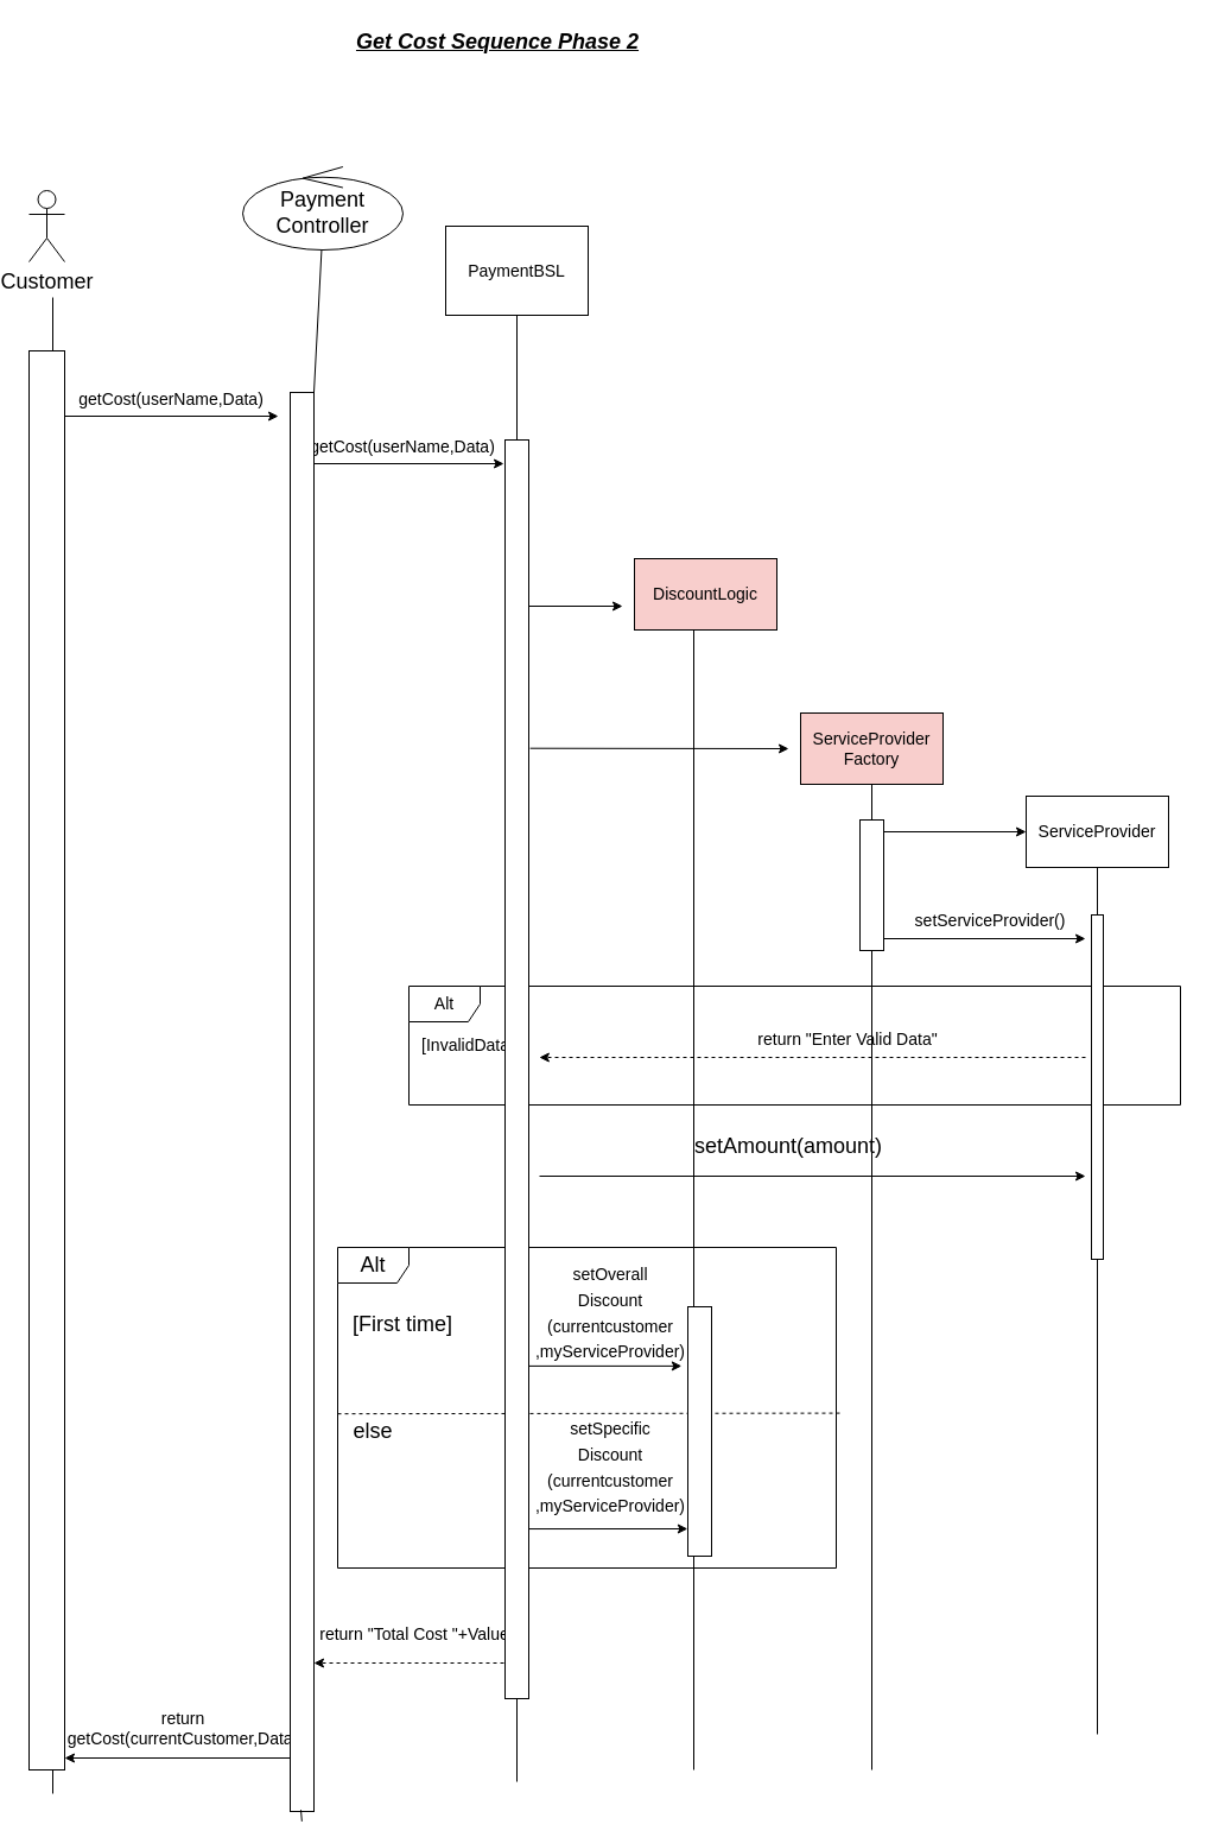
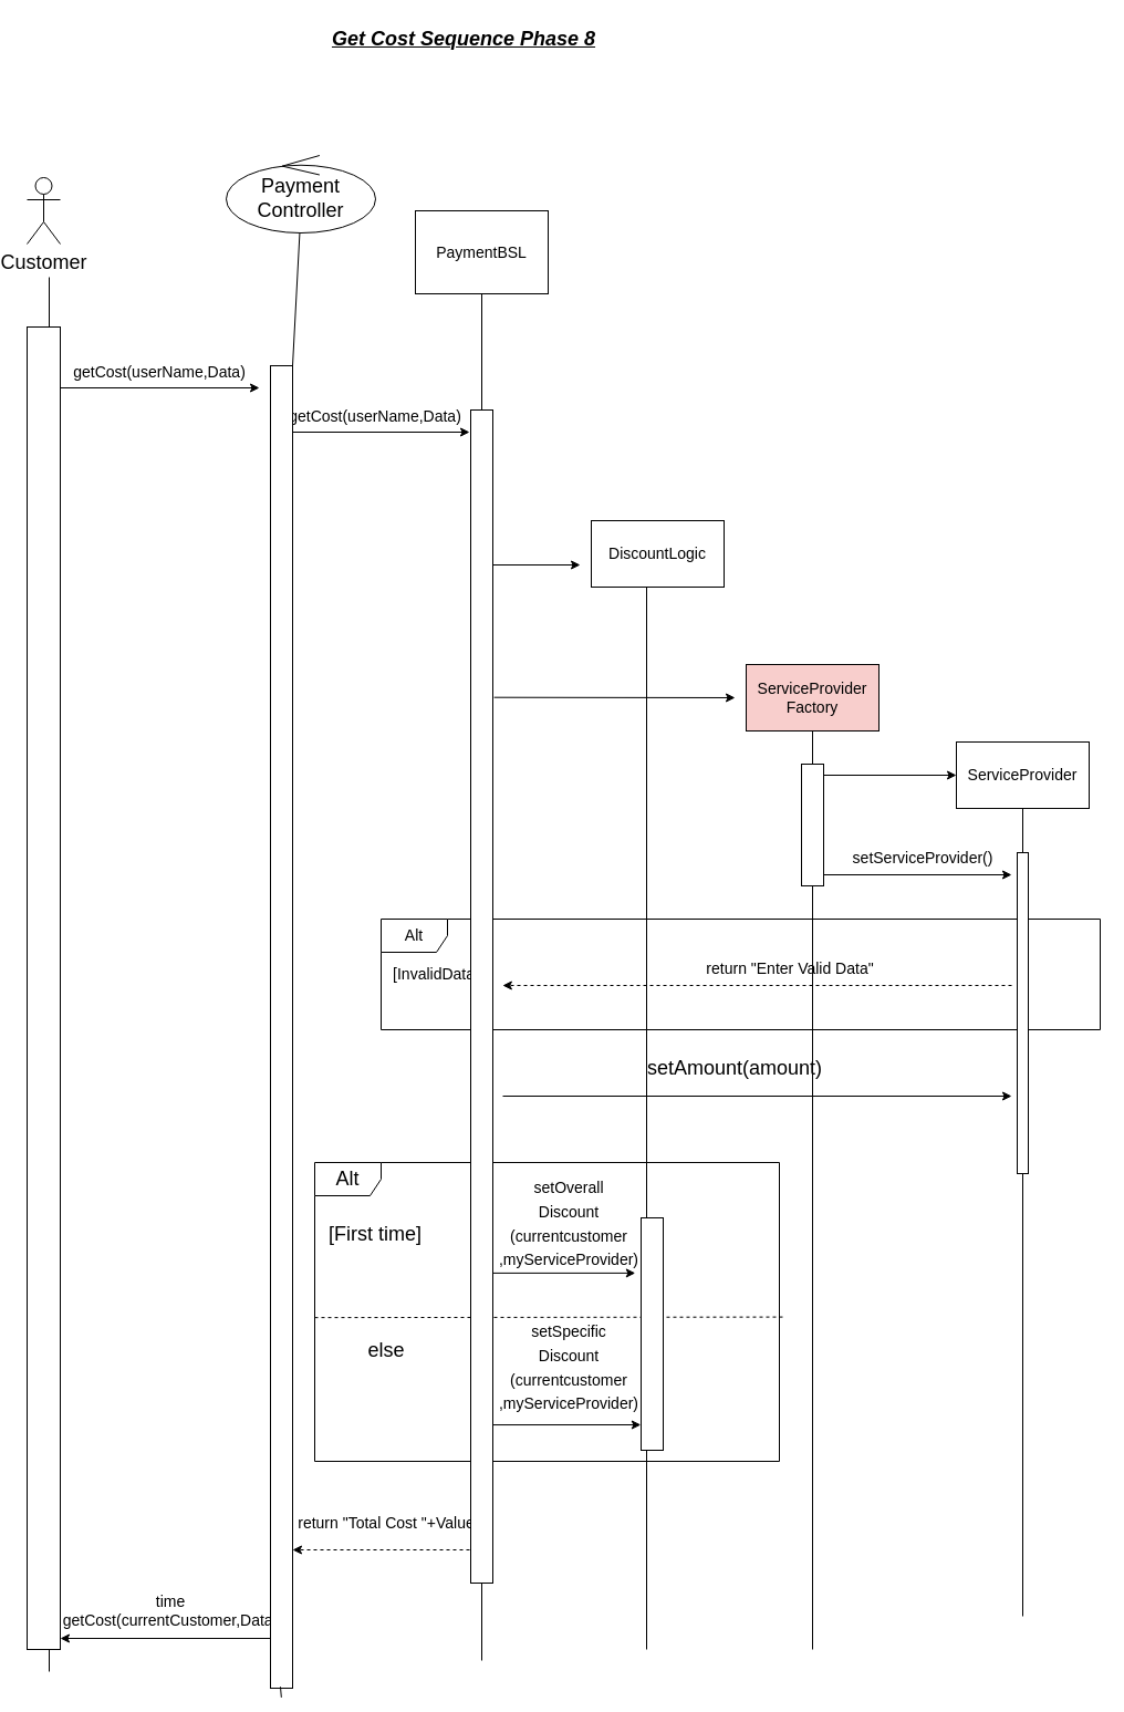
  <mxCell id="0" />
  <mxCell id="1" parent="0" />
- <mxCell id="2" value="&lt;b&gt;&lt;i&gt;&lt;u&gt;&lt;font style=&quot;font-size: 18px;&quot;&gt;Get Cost Sequence Phase 2&lt;/font&gt;&lt;/u&gt;&lt;/i&gt;&lt;/b&gt;" style="text;html=1;strokeColor=none;fillColor=none;align=center;verticalAlign=middle;whiteSpace=wrap;rounded=0;fontSize=14;" vertex="1" parent="1"><mxGeometry x="280" y="20" width="270" height="30" as="geometry" /></mxCell>
+ <mxCell id="2" value="&lt;b&gt;&lt;i&gt;&lt;u&gt;&lt;font style=&quot;font-size: 18px;&quot;&gt;Get Cost Sequence Phase 8&lt;/font&gt;&lt;/u&gt;&lt;/i&gt;&lt;/b&gt;" style="text;html=1;strokeColor=none;fillColor=none;align=center;verticalAlign=middle;whiteSpace=wrap;rounded=0;fontSize=14;" vertex="1" parent="1"><mxGeometry x="280" y="20" width="270" height="30" as="geometry" /></mxCell>
  <mxCell id="3" value="Customer" style="shape=umlActor;verticalLabelPosition=bottom;verticalAlign=top;html=1;outlineConnect=0;fontSize=18;" vertex="1" parent="1"><mxGeometry x="20" y="160" width="30" height="60" as="geometry" /></mxCell>
  <mxCell id="4" value="" style="endArrow=none;html=1;rounded=0;fontSize=18;startArrow=none;" edge="1" parent="1" source="42"><mxGeometry width="50" height="50" relative="1" as="geometry"><mxPoint x="40" y="1510" as="sourcePoint" /><mxPoint x="40" y="250" as="targetPoint" /></mxGeometry></mxCell>
  <mxCell id="5" value="Payment&lt;br&gt;Controller" style="ellipse;shape=umlControl;whiteSpace=wrap;html=1;fontSize=18;" vertex="1" parent="1"><mxGeometry x="200" y="140" width="135" height="70" as="geometry" /></mxCell>
  <mxCell id="6" value="" style="endArrow=none;html=1;rounded=0;fontSize=18;entryX=0.492;entryY=1.007;entryDx=0;entryDy=0;entryPerimeter=0;startArrow=none;" edge="1" parent="1" source="44" target="5"><mxGeometry width="50" height="50" relative="1" as="geometry"><mxPoint x="249" y="1523.692" as="sourcePoint" /><mxPoint x="50" y="270" as="targetPoint" /></mxGeometry></mxCell>
  <mxCell id="7" value="" style="endArrow=classic;html=1;rounded=0;fontSize=18;" edge="1" parent="1"><mxGeometry width="50" height="50" relative="1" as="geometry"><mxPoint x="50" y="350" as="sourcePoint" /><mxPoint x="230" y="350" as="targetPoint" /></mxGeometry></mxCell>
  <mxCell id="8" value="&lt;font style=&quot;font-size: 14px;&quot;&gt;getCost(userName,Data)&lt;/font&gt;" style="text;html=1;strokeColor=none;fillColor=none;align=center;verticalAlign=middle;whiteSpace=wrap;rounded=0;fontSize=18;" vertex="1" parent="1"><mxGeometry x="110" y="320" width="60" height="30" as="geometry" /></mxCell>
  <mxCell id="9" value="PaymentBSL" style="rounded=0;whiteSpace=wrap;html=1;fontSize=14;" vertex="1" parent="1"><mxGeometry x="371" y="190" width="120" height="75" as="geometry" /></mxCell>
  <mxCell id="10" value="" style="endArrow=none;html=1;rounded=0;fontSize=18;entryX=0.5;entryY=1;entryDx=0;entryDy=0;startArrow=none;" edge="1" parent="1" source="46" target="9"><mxGeometry width="50" height="50" relative="1" as="geometry"><mxPoint x="431" y="1500" as="sourcePoint" /><mxPoint x="230.2" y="260.77" as="targetPoint" /></mxGeometry></mxCell>
  <mxCell id="11" value="&lt;font style=&quot;font-size: 14px;&quot;&gt;getCost(userName,Data)&lt;/font&gt;" style="text;html=1;strokeColor=none;fillColor=none;align=center;verticalAlign=middle;whiteSpace=wrap;rounded=0;fontSize=18;" vertex="1" parent="1"><mxGeometry x="305" y="360" width="60" height="30" as="geometry" /></mxCell>
  <mxCell id="12" value="" style="endArrow=classic;html=1;rounded=0;fontSize=18;" edge="1" parent="1"><mxGeometry width="50" height="50" relative="1" as="geometry"><mxPoint x="260" y="390" as="sourcePoint" /><mxPoint x="420" y="390" as="targetPoint" /></mxGeometry></mxCell>
  <mxCell id="13" value="" style="endArrow=classic;html=1;rounded=0;fontSize=14;exitX=1.056;exitY=0.245;exitDx=0;exitDy=0;exitPerimeter=0;" edge="1" parent="1" source="46"><mxGeometry width="50" height="50" relative="1" as="geometry"><mxPoint x="450" y="630" as="sourcePoint" /><mxPoint x="660" y="630" as="targetPoint" /></mxGeometry></mxCell>
  <mxCell id="14" value="ServiceProvider&lt;br&gt;Factory" style="rounded=0;whiteSpace=wrap;html=1;fontSize=14;fillColor=#f8cecc;" vertex="1" parent="1"><mxGeometry x="670" y="600" width="120" height="60" as="geometry" /></mxCell>
  <mxCell id="15" value="" style="endArrow=none;html=1;rounded=0;fontSize=14;entryX=0.5;entryY=1;entryDx=0;entryDy=0;startArrow=none;" edge="1" parent="1" source="50" target="14"><mxGeometry width="50" height="50" relative="1" as="geometry"><mxPoint x="730" y="1490" as="sourcePoint" /><mxPoint x="430" y="590" as="targetPoint" /></mxGeometry></mxCell>
- <mxCell id="16" value="DiscountLogic" style="rounded=0;whiteSpace=wrap;html=1;fontSize=14;fillColor=#f8cecc;" vertex="1" parent="1"><mxGeometry x="530" y="470" width="120" height="60" as="geometry" /></mxCell>
+ <mxCell id="16" value="DiscountLogic" style="rounded=0;whiteSpace=wrap;html=1;fontSize=14;" vertex="1" parent="1"><mxGeometry x="530" y="470" width="120" height="60" as="geometry" /></mxCell>
  <mxCell id="17" value="" style="endArrow=none;html=1;rounded=0;fontSize=14;entryX=0.5;entryY=1;entryDx=0;entryDy=0;" edge="1" parent="1"><mxGeometry width="50" height="50" relative="1" as="geometry"><mxPoint x="580" y="1490" as="sourcePoint" /><mxPoint x="580" y="530" as="targetPoint" /></mxGeometry></mxCell>
  <mxCell id="18" value="" style="endArrow=classic;html=1;rounded=0;fontSize=14;" edge="1" parent="1"><mxGeometry width="50" height="50" relative="1" as="geometry"><mxPoint x="440" y="510" as="sourcePoint" /><mxPoint x="520" y="510" as="targetPoint" /></mxGeometry></mxCell>
  <mxCell id="19" value="" style="endArrow=classic;html=1;rounded=0;fontSize=14;" edge="1" parent="1"><mxGeometry width="50" height="50" relative="1" as="geometry"><mxPoint x="740" y="700" as="sourcePoint" /><mxPoint x="860" y="700" as="targetPoint" /></mxGeometry></mxCell>
  <mxCell id="20" value="ServiceProvider" style="rounded=0;whiteSpace=wrap;html=1;fontSize=14;" vertex="1" parent="1"><mxGeometry x="860" y="670" width="120" height="60" as="geometry" /></mxCell>
  <mxCell id="21" value="" style="endArrow=none;html=1;rounded=0;fontSize=14;entryX=0.5;entryY=1;entryDx=0;entryDy=0;startArrow=none;" edge="1" parent="1" source="48" target="20"><mxGeometry width="50" height="50" relative="1" as="geometry"><mxPoint x="920" y="1460" as="sourcePoint" /><mxPoint x="830" y="680" as="targetPoint" /></mxGeometry></mxCell>
  <mxCell id="22" value="" style="endArrow=classic;html=1;rounded=0;fontSize=14;" edge="1" parent="1"><mxGeometry width="50" height="50" relative="1" as="geometry"><mxPoint x="740" y="790" as="sourcePoint" /><mxPoint x="910" y="790" as="targetPoint" /></mxGeometry></mxCell>
  <mxCell id="23" value="setServiceProvider()" style="text;html=1;strokeColor=none;fillColor=none;align=center;verticalAlign=middle;whiteSpace=wrap;rounded=0;fontSize=14;" vertex="1" parent="1"><mxGeometry x="800" y="760" width="60" height="30" as="geometry" /></mxCell>
  <mxCell id="24" value="Alt" style="shape=umlFrame;whiteSpace=wrap;html=1;fontSize=14;" vertex="1" parent="1"><mxGeometry x="340" y="830" width="650" height="100" as="geometry" /></mxCell>
  <mxCell id="25" value="[InvalidData]" style="text;html=1;strokeColor=none;fillColor=none;align=center;verticalAlign=middle;whiteSpace=wrap;rounded=0;fontSize=14;" vertex="1" parent="1"><mxGeometry x="360" y="865" width="60" height="30" as="geometry" /></mxCell>
  <mxCell id="26" value="" style="endArrow=classic;html=1;rounded=0;fontSize=14;dashed=1;entryX=0.169;entryY=0.6;entryDx=0;entryDy=0;entryPerimeter=0;" edge="1" parent="1" target="24"><mxGeometry width="50" height="50" relative="1" as="geometry"><mxPoint x="910" y="890" as="sourcePoint" /><mxPoint x="470" y="890" as="targetPoint" /></mxGeometry></mxCell>
  <mxCell id="27" value="return &quot;Enter Valid Data&quot;" style="text;html=1;strokeColor=none;fillColor=none;align=center;verticalAlign=middle;whiteSpace=wrap;rounded=0;fontSize=14;" vertex="1" parent="1"><mxGeometry x="620" y="860" width="180" height="30" as="geometry" /></mxCell>
  <mxCell id="28" value="" style="endArrow=classic;html=1;rounded=0;fontSize=14;" edge="1" parent="1"><mxGeometry width="50" height="50" relative="1" as="geometry"><mxPoint x="450" y="990" as="sourcePoint" /><mxPoint x="910" y="990" as="targetPoint" /></mxGeometry></mxCell>
  <mxCell id="29" value="&lt;font style=&quot;font-size: 18px;&quot;&gt;setAmount(amount)&lt;/font&gt;" style="text;html=1;strokeColor=none;fillColor=none;align=center;verticalAlign=middle;whiteSpace=wrap;rounded=0;fontSize=14;" vertex="1" parent="1"><mxGeometry x="630" y="950" width="60" height="30" as="geometry" /></mxCell>
  <mxCell id="30" value="Alt" style="shape=umlFrame;whiteSpace=wrap;html=1;fontSize=18;" vertex="1" parent="1"><mxGeometry x="280" y="1050" width="420" height="270" as="geometry" /></mxCell>
  <mxCell id="31" value="[First time]" style="text;html=1;strokeColor=none;fillColor=none;align=center;verticalAlign=middle;whiteSpace=wrap;rounded=0;fontSize=18;" vertex="1" parent="1"><mxGeometry x="280" y="1100" width="110" height="30" as="geometry" /></mxCell>
  <mxCell id="32" value="" style="endArrow=classic;html=1;rounded=0;fontSize=18;entryX=0.69;entryY=0.37;entryDx=0;entryDy=0;entryPerimeter=0;exitX=0.381;exitY=0.37;exitDx=0;exitDy=0;exitPerimeter=0;" edge="1" parent="1" source="30" target="30"><mxGeometry width="50" height="50" relative="1" as="geometry"><mxPoint x="390" y="1040" as="sourcePoint" /><mxPoint x="440" y="990" as="targetPoint" /></mxGeometry></mxCell>
  <mxCell id="33" value="&lt;font style=&quot;font-size: 14px;&quot;&gt;setOverall&lt;br&gt;Discount&lt;br&gt;(currentcustomer&lt;br&gt;,myServiceProvider)&lt;/font&gt;" style="text;html=1;strokeColor=none;fillColor=none;align=center;verticalAlign=middle;whiteSpace=wrap;rounded=0;fontSize=18;" vertex="1" parent="1"><mxGeometry x="480" y="1090" width="60" height="30" as="geometry" /></mxCell>
  <mxCell id="34" value="" style="endArrow=none;dashed=1;html=1;rounded=0;fontSize=14;exitX=0;exitY=0.519;exitDx=0;exitDy=0;exitPerimeter=0;entryX=1.009;entryY=0.517;entryDx=0;entryDy=0;entryPerimeter=0;" edge="1" parent="1" source="30" target="30"><mxGeometry width="50" height="50" relative="1" as="geometry"><mxPoint x="430" y="1060" as="sourcePoint" /><mxPoint x="480" y="1010" as="targetPoint" /></mxGeometry></mxCell>
  <mxCell id="35" value="&lt;font style=&quot;font-size: 14px;&quot;&gt;setSpecific&lt;br&gt;Discount&lt;br&gt;(currentcustomer&lt;br&gt;,myServiceProvider)&lt;/font&gt;" style="text;html=1;strokeColor=none;fillColor=none;align=center;verticalAlign=middle;whiteSpace=wrap;rounded=0;fontSize=18;" vertex="1" parent="1"><mxGeometry x="480" y="1220" width="60" height="30" as="geometry" /></mxCell>
  <mxCell id="36" value="" style="endArrow=classic;html=1;rounded=0;fontSize=18;entryX=0.69;entryY=0.37;entryDx=0;entryDy=0;entryPerimeter=0;exitX=0.381;exitY=0.778;exitDx=0;exitDy=0;exitPerimeter=0;" edge="1" parent="1"><mxGeometry width="50" height="50" relative="1" as="geometry"><mxPoint x="440.02" y="1287.06" as="sourcePoint" /><mxPoint x="574.81" y="1287" as="targetPoint" /></mxGeometry></mxCell>
- <mxCell id="37" value="&lt;font style=&quot;font-size: 18px;&quot;&gt;else&lt;/font&gt;" style="text;html=1;strokeColor=none;fillColor=none;align=center;verticalAlign=middle;whiteSpace=wrap;rounded=0;fontSize=14;" vertex="1" parent="1"><mxGeometry x="280" y="1190" width="60" height="30" as="geometry" /></mxCell>
+ <mxCell id="37" value="&lt;font style=&quot;font-size: 18px;&quot;&gt;else&lt;/font&gt;" style="text;html=1;strokeColor=none;fillColor=none;align=center;verticalAlign=middle;whiteSpace=wrap;rounded=0;fontSize=14;" vertex="1" parent="1"><mxGeometry x="315" y="1205" width="60" height="30" as="geometry" /></mxCell>
  <mxCell id="38" value="" style="endArrow=classic;html=1;rounded=0;fontSize=18;dashed=1;" edge="1" parent="1"><mxGeometry width="50" height="50" relative="1" as="geometry"><mxPoint x="420" y="1400" as="sourcePoint" /><mxPoint x="260" y="1400" as="targetPoint" /></mxGeometry></mxCell>
  <mxCell id="39" value="&lt;font style=&quot;font-size: 14px;&quot;&gt;return &quot;Total Cost &quot;+Value&lt;/font&gt;" style="text;html=1;strokeColor=none;fillColor=none;align=center;verticalAlign=middle;whiteSpace=wrap;rounded=0;fontSize=18;" vertex="1" parent="1"><mxGeometry x="260" y="1360" width="170" height="30" as="geometry" /></mxCell>
  <mxCell id="40" value="" style="endArrow=classic;html=1;rounded=0;fontSize=14;" edge="1" parent="1"><mxGeometry width="50" height="50" relative="1" as="geometry"><mxPoint x="240" y="1480" as="sourcePoint" /><mxPoint x="50" y="1480" as="targetPoint" /></mxGeometry></mxCell>
- <mxCell id="41" value="return getCost(currentCustomer,Data)" style="text;html=1;strokeColor=none;fillColor=none;align=center;verticalAlign=middle;whiteSpace=wrap;rounded=0;fontSize=14;" vertex="1" parent="1"><mxGeometry x="120" y="1440" width="60" height="30" as="geometry" /></mxCell>
+ <mxCell id="41" value="time getCost(currentCustomer,Data)" style="text;html=1;strokeColor=none;fillColor=none;align=center;verticalAlign=middle;whiteSpace=wrap;rounded=0;fontSize=14;" vertex="1" parent="1"><mxGeometry x="120" y="1440" width="60" height="30" as="geometry" /></mxCell>
  <mxCell id="42" value="" style="html=1;points=[];perimeter=orthogonalPerimeter;fontSize=14;" vertex="1" parent="1"><mxGeometry x="20" y="295" width="30" height="1195" as="geometry" /></mxCell>
  <mxCell id="43" value="" style="endArrow=none;html=1;rounded=0;fontSize=18;" edge="1" parent="1" target="42"><mxGeometry width="50" height="50" relative="1" as="geometry"><mxPoint x="40" y="1510" as="sourcePoint" /><mxPoint x="40" y="250" as="targetPoint" /></mxGeometry></mxCell>
  <mxCell id="44" value="" style="html=1;points=[];perimeter=orthogonalPerimeter;fontSize=14;" vertex="1" parent="1"><mxGeometry x="240" y="330" width="20" height="1195" as="geometry" /></mxCell>
  <mxCell id="45" value="" style="endArrow=none;html=1;rounded=0;fontSize=18;entryX=0.492;entryY=1.007;entryDx=0;entryDy=0;entryPerimeter=0;" edge="1" parent="1" target="44"><mxGeometry width="50" height="50" relative="1" as="geometry"><mxPoint x="249" y="1523.692" as="sourcePoint" /><mxPoint x="249.2" y="250.77" as="targetPoint" /></mxGeometry></mxCell>
  <mxCell id="46" value="" style="html=1;points=[];perimeter=orthogonalPerimeter;fontSize=14;" vertex="1" parent="1"><mxGeometry x="421" y="370" width="20" height="1060" as="geometry" /></mxCell>
  <mxCell id="47" value="" style="endArrow=none;html=1;rounded=0;fontSize=18;entryX=0.5;entryY=1;entryDx=0;entryDy=0;" edge="1" parent="1" target="46"><mxGeometry width="50" height="50" relative="1" as="geometry"><mxPoint x="431" y="1500" as="sourcePoint" /><mxPoint x="431" y="250" as="targetPoint" /></mxGeometry></mxCell>
  <mxCell id="48" value="" style="html=1;points=[];perimeter=orthogonalPerimeter;fontSize=14;" vertex="1" parent="1"><mxGeometry x="915" y="770" width="10" height="290" as="geometry" /></mxCell>
  <mxCell id="49" value="" style="endArrow=none;html=1;rounded=0;fontSize=14;entryX=0.5;entryY=1;entryDx=0;entryDy=0;" edge="1" parent="1" target="48"><mxGeometry width="50" height="50" relative="1" as="geometry"><mxPoint x="920" y="1460" as="sourcePoint" /><mxPoint x="920" y="730" as="targetPoint" /></mxGeometry></mxCell>
  <mxCell id="50" value="" style="html=1;points=[];perimeter=orthogonalPerimeter;fontSize=14;" vertex="1" parent="1"><mxGeometry x="720" y="690" width="20" height="110" as="geometry" /></mxCell>
  <mxCell id="51" value="" style="endArrow=none;html=1;rounded=0;fontSize=14;entryX=0.5;entryY=1;entryDx=0;entryDy=0;" edge="1" parent="1" target="50"><mxGeometry width="50" height="50" relative="1" as="geometry"><mxPoint x="730" y="1490" as="sourcePoint" /><mxPoint x="730" y="660" as="targetPoint" /></mxGeometry></mxCell>
  <mxCell id="52" value="" style="html=1;points=[];perimeter=orthogonalPerimeter;fontSize=14;" vertex="1" parent="1"><mxGeometry x="575" y="1100" width="20" height="210" as="geometry" /></mxCell>
